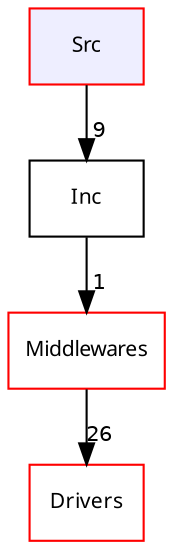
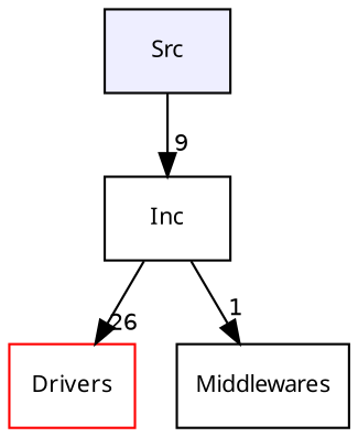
  digraph {
    compound=true
    fontname="Noto Sans"
    node [fillcolor=white fontname="Noto Sans" fontsize=10 shape=box style=filled]
    edge [fontname="Noto Sans" labeldistance=1.5 labelfontname=Helvetica labelfontsize=10]
-   n1 [fillcolor="#eeeeff" label=Src pencolor=black color=red]
+   n1 [fillcolor="#eeeeff" label=Src pencolor=black]
    n2 [label=Inc fillcolor="" style=""]
    n3 [color=red label=Drivers]
-   n4 [color=red label=Middlewares]
+   n4 [color=black label=Middlewares]
    n1 -> n2 [headlabel=9]
-   n4 -> n3 [headlabel=26]
+   n2 -> n3 [headlabel=26]
    n2 -> n4 [headlabel=1]
  }
